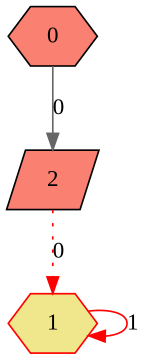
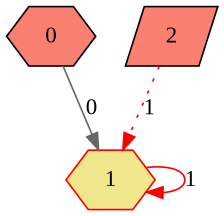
  digraph {
    fontname="Liberation Serif"
    node [color=black fillcolor=salmon fontname="Liberation Serif" shape=hexagon style=filled]
    edge [color=red fontname="Liberation Serif" style=solid]
    1 [color=red fillcolor=khaki]
    0
    2 [shape=parallelogram]
    1 -> 1 [label=1]
-   0 -> 2 [color=gray40 label=0]
-   2 -> 1 [label=0 style=dotted]
+   0 -> 1 [color=gray40 label=0]
+   2 -> 1 [label=1 style=dotted]
  }
